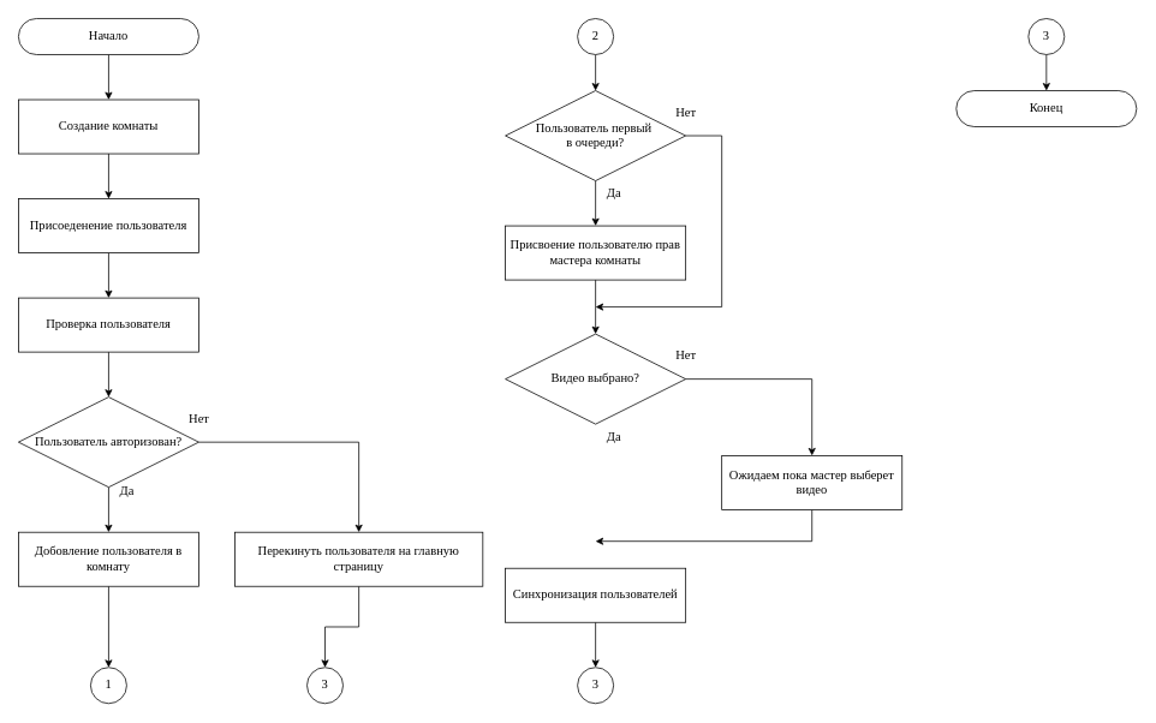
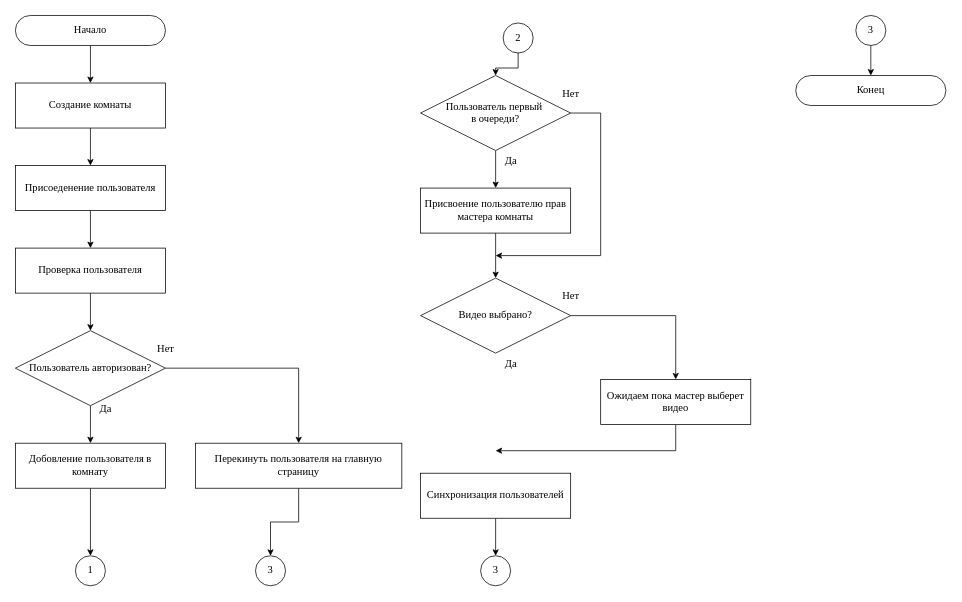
  <mxCell id="0" />
  <mxCell id="1" parent="0" />
  <mxCell id="2" value="" style="edgeStyle=orthogonalEdgeStyle;rounded=0;orthogonalLoop=1;jettySize=auto;html=1;fontSize=14;" edge="1" parent="1" source="4" target="16"><mxGeometry relative="1" as="geometry" /></mxCell>
  <mxCell id="3" style="edgeStyle=orthogonalEdgeStyle;rounded=0;orthogonalLoop=1;jettySize=auto;html=1;fontSize=14;" edge="1" parent="1" source="4" target="18"><mxGeometry relative="1" as="geometry" /></mxCell>
  <mxCell id="4" value="Пользователь авторизован?" style="rhombus;whiteSpace=wrap;html=1;fontFamily=Times New Roman;fontSize=14;" vertex="1" parent="1"><mxGeometry x="20" y="440" width="200" height="100" as="geometry" /></mxCell>
  <mxCell id="5" style="edgeStyle=orthogonalEdgeStyle;rounded=0;orthogonalLoop=1;jettySize=auto;html=1;entryX=0.5;entryY=0;entryDx=0;entryDy=0;fontSize=14;" edge="1" parent="1" source="6" target="10"><mxGeometry relative="1" as="geometry" /></mxCell>
  <mxCell id="6" value="Создание комнаты" style="rounded=0;whiteSpace=wrap;html=1;fontFamily=Times New Roman;fontSize=14;" vertex="1" parent="1"><mxGeometry x="20" y="110" width="200" height="60" as="geometry" /></mxCell>
  <mxCell id="7" style="edgeStyle=orthogonalEdgeStyle;rounded=0;orthogonalLoop=1;jettySize=auto;html=1;fontSize=14;" edge="1" parent="1" source="8" target="6"><mxGeometry relative="1" as="geometry" /></mxCell>
  <mxCell id="8" value="Начало" style="rounded=1;whiteSpace=wrap;html=1;arcSize=50;fontFamily=Times New Roman;fontSize=14;" vertex="1" parent="1"><mxGeometry x="20" y="20" width="200" height="40" as="geometry" /></mxCell>
  <mxCell id="9" value="" style="edgeStyle=orthogonalEdgeStyle;rounded=0;orthogonalLoop=1;jettySize=auto;html=1;fontSize=14;" edge="1" parent="1" source="10" target="12"><mxGeometry relative="1" as="geometry" /></mxCell>
  <mxCell id="10" value="Присоеденение пользователя" style="rounded=0;whiteSpace=wrap;html=1;fontFamily=Times New Roman;fontSize=14;" vertex="1" parent="1"><mxGeometry x="20" y="220" width="200" height="60" as="geometry" /></mxCell>
  <mxCell id="11" value="" style="edgeStyle=orthogonalEdgeStyle;rounded=0;orthogonalLoop=1;jettySize=auto;html=1;fontSize=14;" edge="1" parent="1" source="12" target="4"><mxGeometry relative="1" as="geometry" /></mxCell>
  <mxCell id="12" value="Проверка пользователя" style="rounded=0;whiteSpace=wrap;html=1;fontFamily=Times New Roman;fontSize=14;" vertex="1" parent="1"><mxGeometry x="20" y="330" width="200" height="60" as="geometry" /></mxCell>
  <mxCell id="13" value="Да" style="text;html=1;align=center;verticalAlign=middle;resizable=0;points=[];autosize=1;strokeColor=none;fillColor=none;fontFamily=Times New Roman;fontSize=14;" vertex="1" parent="1"><mxGeometry x="120" y="530" width="40" height="30" as="geometry" /></mxCell>
  <mxCell id="14" value="Нет" style="text;html=1;align=center;verticalAlign=middle;resizable=0;points=[];autosize=1;strokeColor=none;fillColor=none;fontFamily=Times New Roman;fontSize=14;" vertex="1" parent="1"><mxGeometry x="195" y="450" width="50" height="30" as="geometry" /></mxCell>
  <mxCell id="15" style="edgeStyle=orthogonalEdgeStyle;rounded=0;orthogonalLoop=1;jettySize=auto;html=1;entryX=0.5;entryY=0;entryDx=0;entryDy=0;fontSize=14;" edge="1" parent="1" source="16" target="19"><mxGeometry relative="1" as="geometry" /></mxCell>
  <mxCell id="16" value="Добовление пользователя в комнату" style="rounded=0;whiteSpace=wrap;html=1;fontFamily=Times New Roman;fontSize=14;" vertex="1" parent="1"><mxGeometry x="20" y="590" width="200" height="60" as="geometry" /></mxCell>
  <mxCell id="17" style="edgeStyle=orthogonalEdgeStyle;rounded=0;orthogonalLoop=1;jettySize=auto;html=1;entryX=0.5;entryY=0;entryDx=0;entryDy=0;" edge="1" parent="1" source="18" target="36"><mxGeometry relative="1" as="geometry" /></mxCell>
  <mxCell id="18" value="Перекинуть пользователя на главную страницу" style="rounded=0;whiteSpace=wrap;html=1;fontFamily=Times New Roman;fontSize=14;" vertex="1" parent="1"><mxGeometry x="260" y="590" width="275" height="60" as="geometry" /></mxCell>
  <mxCell id="19" value="1" style="ellipse;whiteSpace=wrap;html=1;aspect=fixed;fontFamily=Times New Roman;fontSize=14;" vertex="1" parent="1"><mxGeometry x="100" y="740" width="40" height="40" as="geometry" /></mxCell>
  <mxCell id="20" value="" style="edgeStyle=orthogonalEdgeStyle;rounded=0;orthogonalLoop=1;jettySize=auto;html=1;fontSize=14;" edge="1" parent="1" source="21" target="30"><mxGeometry relative="1" as="geometry" /></mxCell>
- <mxCell id="21" value="2" style="ellipse;whiteSpace=wrap;html=1;aspect=fixed;fontFamily=Times New Roman;fontSize=14;" vertex="1" parent="1"><mxGeometry x="640" y="20" width="40" height="40" as="geometry" /></mxCell>
+ <mxCell id="21" value="2" style="ellipse;whiteSpace=wrap;html=1;aspect=fixed;fontFamily=Times New Roman;fontSize=14;" vertex="1" parent="1"><mxGeometry x="670" y="30" width="40" height="40" as="geometry" /></mxCell>
  <mxCell id="22" style="edgeStyle=orthogonalEdgeStyle;rounded=0;orthogonalLoop=1;jettySize=auto;html=1;fontSize=14;" edge="1" parent="1" source="23" target="27"><mxGeometry relative="1" as="geometry" /></mxCell>
  <mxCell id="23" value="Видео выбрано?" style="rhombus;whiteSpace=wrap;html=1;fontFamily=Times New Roman;fontSize=14;" vertex="1" parent="1"><mxGeometry x="560" y="370" width="200" height="100" as="geometry" /></mxCell>
  <mxCell id="24" value="" style="edgeStyle=orthogonalEdgeStyle;rounded=0;orthogonalLoop=1;jettySize=auto;html=1;fontSize=14;" edge="1" parent="1" source="25" target="23"><mxGeometry relative="1" as="geometry" /></mxCell>
  <mxCell id="25" value="Присвоение пользователю прав мастера комнаты" style="rounded=0;whiteSpace=wrap;html=1;fontFamily=Times New Roman;fontSize=14;" vertex="1" parent="1"><mxGeometry x="560" y="250" width="200" height="60" as="geometry" /></mxCell>
  <mxCell id="26" style="edgeStyle=orthogonalEdgeStyle;rounded=0;orthogonalLoop=1;jettySize=auto;html=1;fontSize=14;" edge="1" parent="1" source="27"><mxGeometry relative="1" as="geometry"><mxPoint x="660" y="600" as="targetPoint" /><Array as="points"><mxPoint x="900" y="600" /></Array></mxGeometry></mxCell>
  <mxCell id="27" value="Ожидаем пока мастер выберет видео" style="rounded=0;whiteSpace=wrap;html=1;fontFamily=Times New Roman;fontSize=14;" vertex="1" parent="1"><mxGeometry x="800" y="505" width="200" height="60" as="geometry" /></mxCell>
  <mxCell id="28" style="edgeStyle=orthogonalEdgeStyle;rounded=0;orthogonalLoop=1;jettySize=auto;html=1;fontSize=14;" edge="1" parent="1" source="30" target="25"><mxGeometry relative="1" as="geometry" /></mxCell>
  <mxCell id="29" style="edgeStyle=orthogonalEdgeStyle;rounded=0;orthogonalLoop=1;jettySize=auto;html=1;exitX=1;exitY=0.5;exitDx=0;exitDy=0;fontSize=14;" edge="1" parent="1" source="30"><mxGeometry relative="1" as="geometry"><mxPoint x="660" y="340" as="targetPoint" /><Array as="points"><mxPoint x="800" y="150" /><mxPoint x="800" y="340" /></Array></mxGeometry></mxCell>
  <mxCell id="30" value="Пользователь первый&amp;nbsp;&lt;div&gt;в очереди?&lt;/div&gt;" style="rhombus;whiteSpace=wrap;html=1;fontFamily=Times New Roman;fontSize=14;" vertex="1" parent="1"><mxGeometry x="560" y="100" width="200" height="100" as="geometry" /></mxCell>
  <mxCell id="31" value="" style="edgeStyle=orthogonalEdgeStyle;rounded=0;orthogonalLoop=1;jettySize=auto;html=1;fontSize=14;" edge="1" parent="1" source="32" target="33"><mxGeometry relative="1" as="geometry" /></mxCell>
  <mxCell id="32" value="Синхронизация пользователей" style="rounded=0;whiteSpace=wrap;html=1;fontFamily=Times New Roman;fontSize=14;" vertex="1" parent="1"><mxGeometry x="560" y="630" width="200" height="60" as="geometry" /></mxCell>
  <mxCell id="33" value="3" style="ellipse;whiteSpace=wrap;html=1;aspect=fixed;fontFamily=Times New Roman;fontSize=14;" vertex="1" parent="1"><mxGeometry x="640" y="740" width="40" height="40" as="geometry" /></mxCell>
  <mxCell id="34" value="" style="edgeStyle=orthogonalEdgeStyle;rounded=0;orthogonalLoop=1;jettySize=auto;html=1;" edge="1" parent="1" source="35" target="41"><mxGeometry relative="1" as="geometry" /></mxCell>
  <mxCell id="35" value="3" style="ellipse;whiteSpace=wrap;html=1;aspect=fixed;fontFamily=Times New Roman;fontSize=14;" vertex="1" parent="1"><mxGeometry x="1140" y="20" width="40" height="40" as="geometry" /></mxCell>
  <mxCell id="36" value="3" style="ellipse;whiteSpace=wrap;html=1;aspect=fixed;fontFamily=Times New Roman;fontSize=14;" vertex="1" parent="1"><mxGeometry x="340" y="740" width="40" height="40" as="geometry" /></mxCell>
  <mxCell id="37" value="Да" style="text;html=1;align=center;verticalAlign=middle;resizable=0;points=[];autosize=1;strokeColor=none;fillColor=none;fontFamily=Times New Roman;fontSize=14;" vertex="1" parent="1"><mxGeometry x="660" y="470" width="40" height="30" as="geometry" /></mxCell>
  <mxCell id="38" value="Нет" style="text;html=1;align=center;verticalAlign=middle;resizable=0;points=[];autosize=1;strokeColor=none;fillColor=none;fontFamily=Times New Roman;fontSize=14;" vertex="1" parent="1"><mxGeometry x="735" y="380" width="50" height="30" as="geometry" /></mxCell>
  <mxCell id="39" value="Да" style="text;html=1;align=center;verticalAlign=middle;resizable=0;points=[];autosize=1;strokeColor=none;fillColor=none;fontFamily=Times New Roman;fontSize=14;" vertex="1" parent="1"><mxGeometry x="660" y="200" width="40" height="30" as="geometry" /></mxCell>
  <mxCell id="40" value="Нет" style="text;html=1;align=center;verticalAlign=middle;resizable=0;points=[];autosize=1;strokeColor=none;fillColor=none;fontFamily=Times New Roman;fontSize=14;" vertex="1" parent="1"><mxGeometry x="735" y="110" width="50" height="30" as="geometry" /></mxCell>
  <mxCell id="41" value="Конец" style="rounded=1;whiteSpace=wrap;html=1;arcSize=50;fontFamily=Times New Roman;fontSize=14;" vertex="1" parent="1"><mxGeometry x="1060" y="100" width="200" height="40" as="geometry" /></mxCell>
